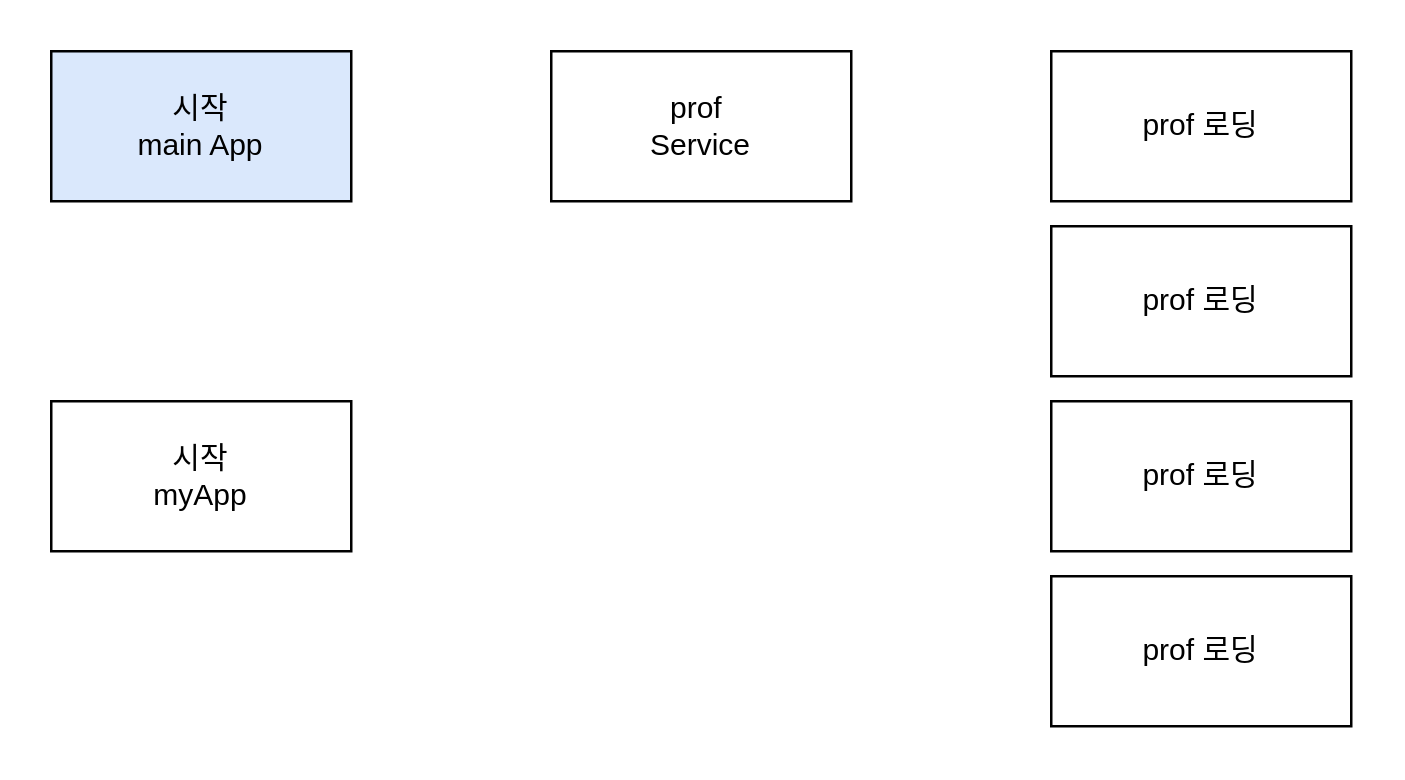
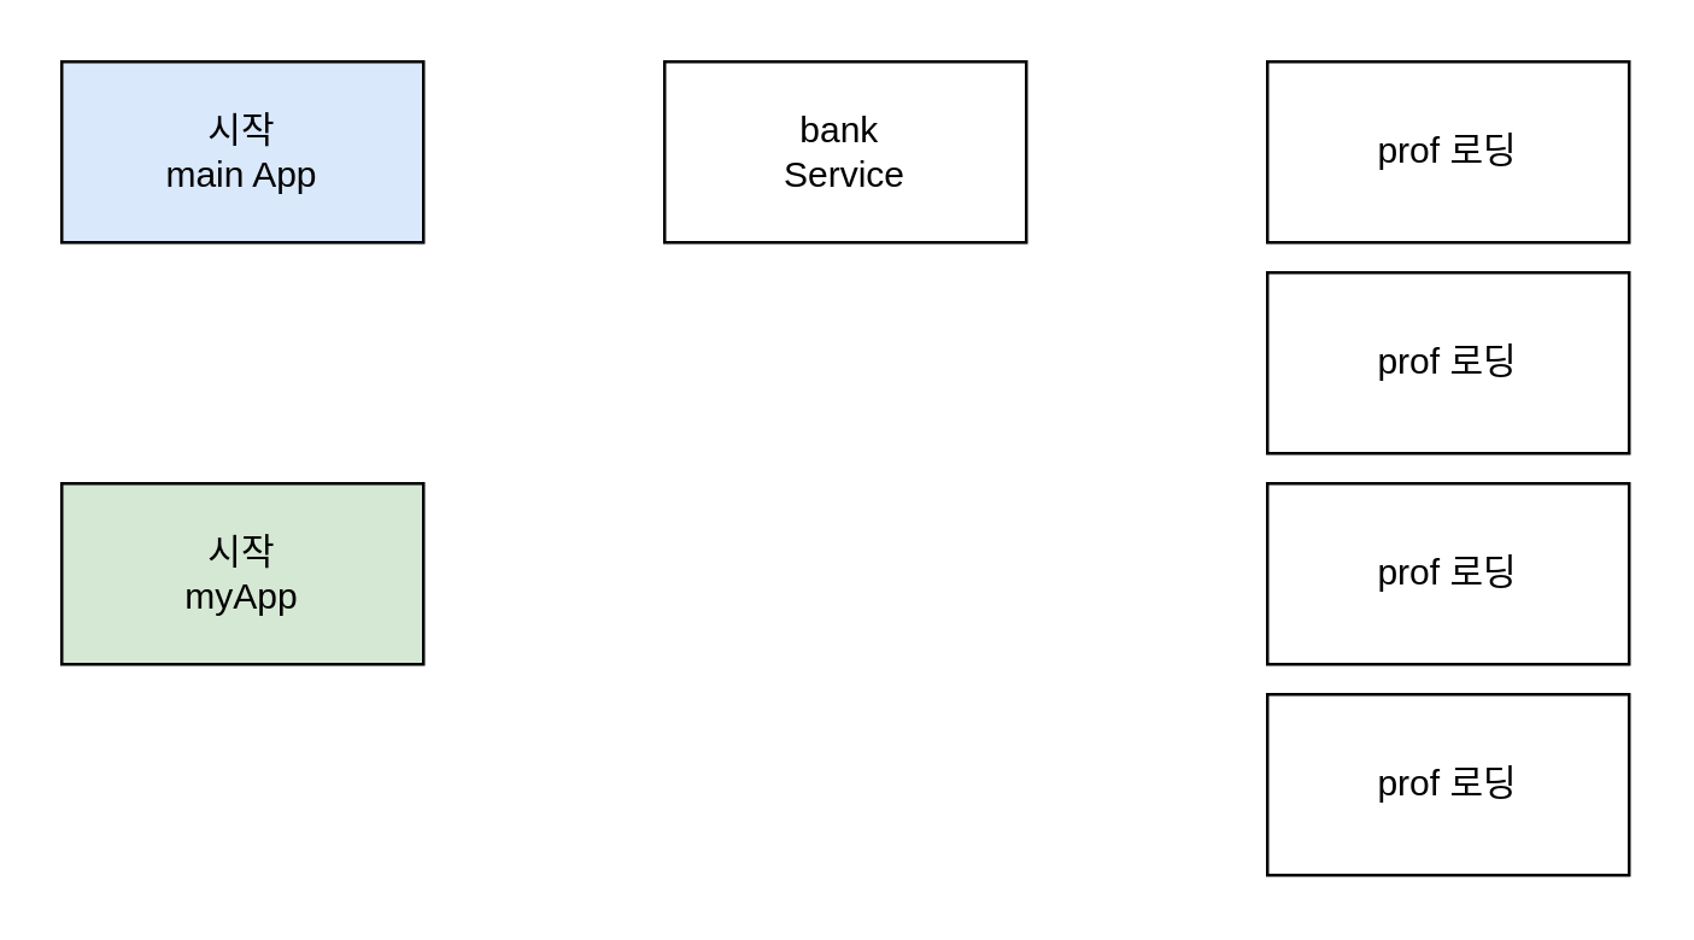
  <mxCell id="0" />
  <mxCell id="1" parent="0" />
  <mxCell id="2" value="시작&lt;br&gt;main App" style="rounded=0;whiteSpace=wrap;html=1;fillColor=#dae8fc;" vertex="1" parent="1"><mxGeometry x="20" y="20" width="120" height="60" as="geometry" /></mxCell>
- <mxCell id="3" value="prof&amp;nbsp;&lt;br&gt;Service" style="rounded=0;whiteSpace=wrap;html=1;" vertex="1" parent="1"><mxGeometry x="220" y="20" width="120" height="60" as="geometry" /></mxCell>
+ <mxCell id="3" value="bank&amp;nbsp;&lt;br&gt;Service" style="rounded=0;whiteSpace=wrap;html=1;" vertex="1" parent="1"><mxGeometry x="220" y="20" width="120" height="60" as="geometry" /></mxCell>
  <mxCell id="4" value="prof 로딩" style="rounded=0;whiteSpace=wrap;html=1;" vertex="1" parent="1"><mxGeometry x="420" y="20" width="120" height="60" as="geometry" /></mxCell>
  <mxCell id="5" value="prof 로딩" style="rounded=0;whiteSpace=wrap;html=1;" vertex="1" parent="1"><mxGeometry x="420" y="90" width="120" height="60" as="geometry" /></mxCell>
  <mxCell id="6" value="prof 로딩" style="rounded=0;whiteSpace=wrap;html=1;" vertex="1" parent="1"><mxGeometry x="420" y="160" width="120" height="60" as="geometry" /></mxCell>
  <mxCell id="7" value="prof 로딩" style="rounded=0;whiteSpace=wrap;html=1;" vertex="1" parent="1"><mxGeometry x="420" y="230" width="120" height="60" as="geometry" /></mxCell>
- <mxCell id="8" value="시작&lt;br&gt;myApp" style="rounded=0;whiteSpace=wrap;html=1;" vertex="1" parent="1"><mxGeometry x="20" y="160" width="120" height="60" as="geometry" /></mxCell>
+ <mxCell id="8" value="시작&lt;br&gt;myApp" style="rounded=0;whiteSpace=wrap;html=1;fillColor=#d5e8d4;" vertex="1" parent="1"><mxGeometry x="20" y="160" width="120" height="60" as="geometry" /></mxCell>
